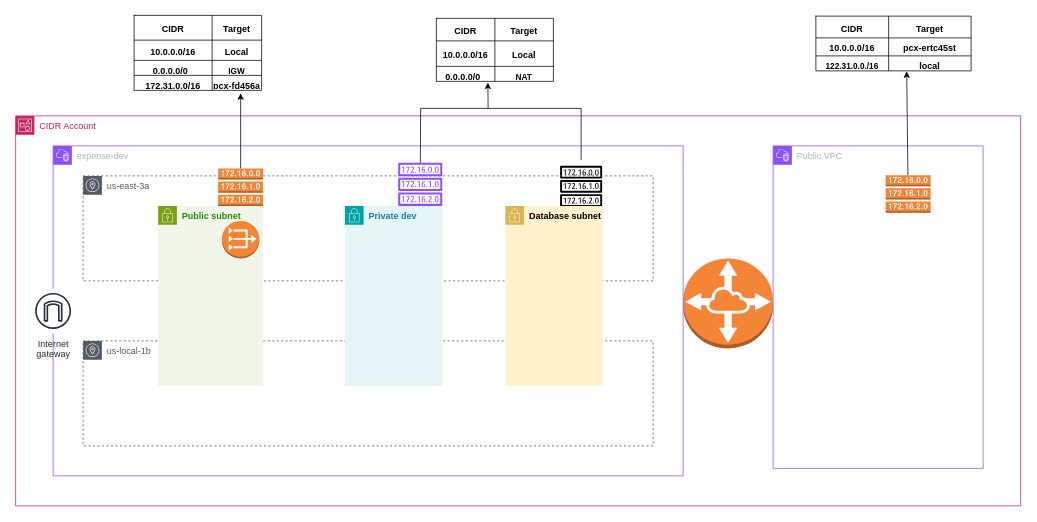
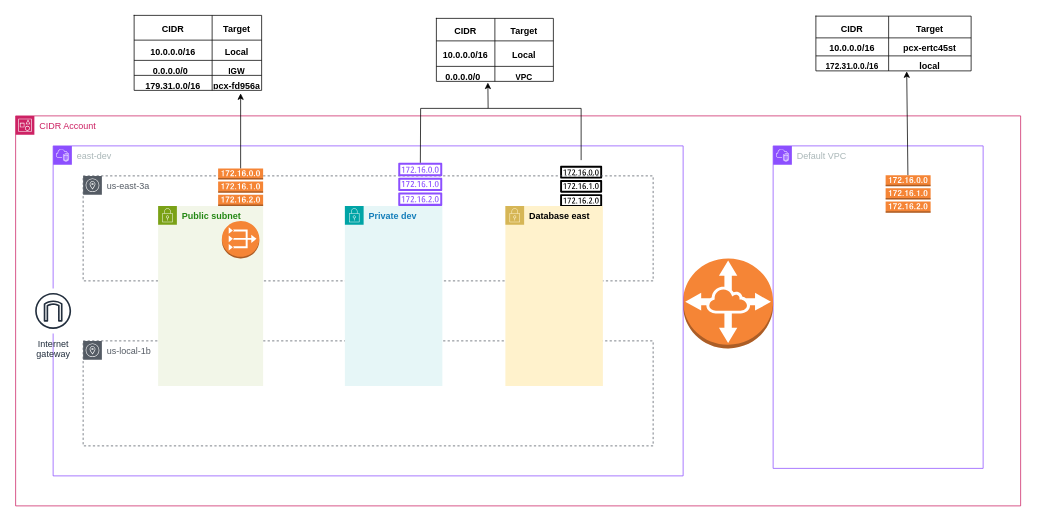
  <mxCell id="0" />
  <mxCell id="1" parent="0" />
  <mxCell id="2" value="CIDR Account" style="points=[[0,0],[0.25,0],[0.5,0],[0.75,0],[1,0],[1,0.25],[1,0.5],[1,0.75],[1,1],[0.75,1],[0.5,1],[0.25,1],[0,1],[0,0.75],[0,0.5],[0,0.25]];outlineConnect=0;gradientColor=none;html=1;whiteSpace=wrap;fontSize=12;fontStyle=0;container=1;pointerEvents=0;collapsible=0;recursiveResize=0;shape=mxgraph.aws4.group;grIcon=mxgraph.aws4.group_account;strokeColor=#CD2264;fillColor=none;verticalAlign=top;align=left;spacingLeft=30;fontColor=#CD2264;dashed=0;" vertex="1" parent="1"><mxGeometry x="20" y="154" width="1340" height="520" as="geometry" /></mxCell>
- <mxCell id="3" value="Public VPC" style="points=[[0,0],[0.25,0],[0.5,0],[0.75,0],[1,0],[1,0.25],[1,0.5],[1,0.75],[1,1],[0.75,1],[0.5,1],[0.25,1],[0,1],[0,0.75],[0,0.5],[0,0.25]];outlineConnect=0;gradientColor=none;html=1;whiteSpace=wrap;fontSize=12;fontStyle=0;container=1;pointerEvents=0;collapsible=0;recursiveResize=0;shape=mxgraph.aws4.group;grIcon=mxgraph.aws4.group_vpc2;strokeColor=#8C4FFF;fillColor=none;verticalAlign=top;align=left;spacingLeft=30;fontColor=#AAB7B8;dashed=0;" vertex="1" parent="2"><mxGeometry x="1010" y="40" width="280" height="430" as="geometry" /></mxCell>
+ <mxCell id="3" value="Default VPC" style="points=[[0,0],[0.25,0],[0.5,0],[0.75,0],[1,0],[1,0.25],[1,0.5],[1,0.75],[1,1],[0.75,1],[0.5,1],[0.25,1],[0,1],[0,0.75],[0,0.5],[0,0.25]];outlineConnect=0;gradientColor=none;html=1;whiteSpace=wrap;fontSize=12;fontStyle=0;container=1;pointerEvents=0;collapsible=0;recursiveResize=0;shape=mxgraph.aws4.group;grIcon=mxgraph.aws4.group_vpc2;strokeColor=#8C4FFF;fillColor=none;verticalAlign=top;align=left;spacingLeft=30;fontColor=#AAB7B8;dashed=0;" vertex="1" parent="2"><mxGeometry x="1010" y="40" width="280" height="430" as="geometry" /></mxCell>
  <mxCell id="4" value="" style="outlineConnect=0;dashed=0;verticalLabelPosition=bottom;verticalAlign=top;align=center;html=1;shape=mxgraph.aws3.route_table;fillColor=#F58536;gradientColor=none;" vertex="1" parent="3"><mxGeometry x="150" y="39" width="60" height="50" as="geometry" /></mxCell>
  <mxCell id="5" value="" style="outlineConnect=0;dashed=0;verticalLabelPosition=bottom;verticalAlign=top;align=center;html=1;shape=mxgraph.aws3.vpc_peering;fillColor=#F58536;gradientColor=none;" vertex="1" parent="2"><mxGeometry x="890" y="190" width="120" height="120" as="geometry" /></mxCell>
- <mxCell id="6" value="expense-dev" style="points=[[0,0],[0.25,0],[0.5,0],[0.75,0],[1,0],[1,0.25],[1,0.5],[1,0.75],[1,1],[0.75,1],[0.5,1],[0.25,1],[0,1],[0,0.75],[0,0.5],[0,0.25]];outlineConnect=0;gradientColor=none;html=1;whiteSpace=wrap;fontSize=12;fontStyle=0;container=1;pointerEvents=0;collapsible=0;recursiveResize=0;shape=mxgraph.aws4.group;grIcon=mxgraph.aws4.group_vpc2;strokeColor=#8C4FFF;fillColor=none;verticalAlign=top;align=left;spacingLeft=30;fontColor=#AAB7B8;dashed=0;" vertex="1" parent="1"><mxGeometry x="70" y="194" width="840" height="440" as="geometry" /></mxCell>
+ <mxCell id="6" value="east-dev" style="points=[[0,0],[0.25,0],[0.5,0],[0.75,0],[1,0],[1,0.25],[1,0.5],[1,0.75],[1,1],[0.75,1],[0.5,1],[0.25,1],[0,1],[0,0.75],[0,0.5],[0,0.25]];outlineConnect=0;gradientColor=none;html=1;whiteSpace=wrap;fontSize=12;fontStyle=0;container=1;pointerEvents=0;collapsible=0;recursiveResize=0;shape=mxgraph.aws4.group;grIcon=mxgraph.aws4.group_vpc2;strokeColor=#8C4FFF;fillColor=none;verticalAlign=top;align=left;spacingLeft=30;fontColor=#AAB7B8;dashed=0;" vertex="1" parent="1"><mxGeometry x="70" y="194" width="840" height="440" as="geometry" /></mxCell>
  <mxCell id="7" value="Internet&#10;gateway" style="sketch=0;outlineConnect=0;fontColor=#232F3E;gradientColor=none;strokeColor=#232F3E;fillColor=#ffffff;dashed=0;verticalLabelPosition=bottom;verticalAlign=top;align=center;html=1;fontSize=12;fontStyle=0;aspect=fixed;shape=mxgraph.aws4.resourceIcon;resIcon=mxgraph.aws4.internet_gateway;" vertex="1" parent="6"><mxGeometry x="-30" y="190" width="60" height="60" as="geometry" /></mxCell>
  <mxCell id="8" value="us-local-1b" style="sketch=0;outlineConnect=0;gradientColor=none;html=1;whiteSpace=wrap;fontSize=12;fontStyle=0;shape=mxgraph.aws4.group;grIcon=mxgraph.aws4.group_availability_zone;strokeColor=#545B64;fillColor=none;verticalAlign=top;align=left;spacingLeft=30;fontColor=#545B64;dashed=1;" vertex="1" parent="6"><mxGeometry x="40" y="260" width="760" height="140" as="geometry" /></mxCell>
  <mxCell id="9" value="" style="sketch=0;outlineConnect=0;fontColor=#232F3E;gradientColor=none;strokeColor=none;fillColor=#ffffff;dashed=0;verticalLabelPosition=bottom;verticalAlign=top;align=center;html=1;fontSize=12;fontStyle=0;aspect=fixed;shape=mxgraph.aws4.resourceIcon;resIcon=mxgraph.aws4.route_table;" vertex="1" parent="6"><mxGeometry x="669" y="19" width="70" height="70" as="geometry" /></mxCell>
  <mxCell id="10" value="us-east-3a" style="sketch=0;outlineConnect=0;gradientColor=none;html=1;whiteSpace=wrap;fontSize=12;fontStyle=0;shape=mxgraph.aws4.group;grIcon=mxgraph.aws4.group_availability_zone;strokeColor=#545B64;fillColor=none;verticalAlign=top;align=left;spacingLeft=30;fontColor=#545B64;dashed=1;" vertex="1" parent="1"><mxGeometry x="110" y="234" width="760" height="140" as="geometry" /></mxCell>
  <mxCell id="11" value="&lt;b&gt;Public subnet&lt;/b&gt;" style="points=[[0,0],[0.25,0],[0.5,0],[0.75,0],[1,0],[1,0.25],[1,0.5],[1,0.75],[1,1],[0.75,1],[0.5,1],[0.25,1],[0,1],[0,0.75],[0,0.5],[0,0.25]];outlineConnect=0;gradientColor=none;html=1;whiteSpace=wrap;fontSize=12;fontStyle=0;container=1;pointerEvents=0;collapsible=0;recursiveResize=0;shape=mxgraph.aws4.group;grIcon=mxgraph.aws4.group_security_group;grStroke=0;strokeColor=#7AA116;fillColor=#F2F6E8;verticalAlign=top;align=left;spacingLeft=30;fontColor=#248814;dashed=0;" vertex="1" parent="1"><mxGeometry x="210" y="274" width="140" height="240" as="geometry" /></mxCell>
  <mxCell id="12" value="&lt;b&gt;Private dev&lt;/b&gt;" style="points=[[0,0],[0.25,0],[0.5,0],[0.75,0],[1,0],[1,0.25],[1,0.5],[1,0.75],[1,1],[0.75,1],[0.5,1],[0.25,1],[0,1],[0,0.75],[0,0.5],[0,0.25]];outlineConnect=0;gradientColor=none;html=1;whiteSpace=wrap;fontSize=12;fontStyle=0;container=1;pointerEvents=0;collapsible=0;recursiveResize=0;shape=mxgraph.aws4.group;grIcon=mxgraph.aws4.group_security_group;grStroke=0;strokeColor=#00A4A6;fillColor=#E6F6F7;verticalAlign=top;align=left;spacingLeft=30;fontColor=#147EBA;dashed=0;" vertex="1" parent="1"><mxGeometry x="459" y="274" width="130" height="240" as="geometry" /></mxCell>
- <mxCell id="13" value="&lt;b&gt;Database subnet&lt;/b&gt;" style="points=[[0,0],[0.25,0],[0.5,0],[0.75,0],[1,0],[1,0.25],[1,0.5],[1,0.75],[1,1],[0.75,1],[0.5,1],[0.25,1],[0,1],[0,0.75],[0,0.5],[0,0.25]];outlineConnect=0;html=1;whiteSpace=wrap;fontSize=12;fontStyle=0;container=1;pointerEvents=0;collapsible=0;recursiveResize=0;shape=mxgraph.aws4.group;grIcon=mxgraph.aws4.group_security_group;grStroke=0;strokeColor=#d6b656;fillColor=#fff2cc;verticalAlign=top;align=left;spacingLeft=30;dashed=0;" vertex="1" parent="1"><mxGeometry x="673" y="274" width="130" height="240" as="geometry" /></mxCell>
+ <mxCell id="13" value="&lt;b&gt;Database east&lt;/b&gt;" style="points=[[0,0],[0.25,0],[0.5,0],[0.75,0],[1,0],[1,0.25],[1,0.5],[1,0.75],[1,1],[0.75,1],[0.5,1],[0.25,1],[0,1],[0,0.75],[0,0.5],[0,0.25]];outlineConnect=0;html=1;whiteSpace=wrap;fontSize=12;fontStyle=0;container=1;pointerEvents=0;collapsible=0;recursiveResize=0;shape=mxgraph.aws4.group;grIcon=mxgraph.aws4.group_security_group;grStroke=0;strokeColor=#d6b656;fillColor=#fff2cc;verticalAlign=top;align=left;spacingLeft=30;dashed=0;" vertex="1" parent="1"><mxGeometry x="673" y="274" width="130" height="240" as="geometry" /></mxCell>
  <mxCell id="14" value="" style="outlineConnect=0;dashed=0;verticalLabelPosition=bottom;verticalAlign=top;align=center;html=1;shape=mxgraph.aws3.route_table;fillColor=#F58536;gradientColor=none;" vertex="1" parent="1"><mxGeometry x="290" y="224" width="60" height="50" as="geometry" /></mxCell>
  <mxCell id="15" value="" style="sketch=0;outlineConnect=0;fontColor=#232F3E;gradientColor=none;fillColor=#8C4FFF;strokeColor=none;dashed=0;verticalLabelPosition=bottom;verticalAlign=top;align=center;html=1;fontSize=12;fontStyle=0;aspect=fixed;pointerEvents=1;shape=mxgraph.aws4.route_table;" vertex="1" parent="1"><mxGeometry x="530" y="216.51" width="59" height="57.49" as="geometry" /></mxCell>
  <mxCell id="16" value="" style="shape=table;startSize=0;container=1;collapsible=0;childLayout=tableLayout;fontSize=16;" vertex="1" parent="1"><mxGeometry x="178" y="20" width="170" height="100" as="geometry" /></mxCell>
  <mxCell id="17" style="shape=tableRow;horizontal=0;startSize=0;swimlaneHead=0;swimlaneBody=0;strokeColor=inherit;top=0;left=0;bottom=0;right=0;collapsible=0;dropTarget=0;fillColor=none;points=[[0,0.5],[1,0.5]];portConstraint=eastwest;fontSize=16;" vertex="1" parent="16"><mxGeometry width="170" height="33" as="geometry" /></mxCell>
  <mxCell id="18" value="&lt;font style=&quot;font-size: 12px;&quot;&gt;&lt;b&gt;CIDR&lt;/b&gt;&lt;/font&gt;" style="shape=partialRectangle;html=1;whiteSpace=wrap;connectable=0;strokeColor=inherit;overflow=hidden;fillColor=none;top=0;left=0;bottom=0;right=0;pointerEvents=1;fontSize=16;" vertex="1" parent="17"><mxGeometry width="104" height="33" as="geometry"><mxRectangle width="104" height="33" as="alternateBounds" /></mxGeometry></mxCell>
  <mxCell id="19" value="&lt;font style=&quot;font-size: 12px;&quot;&gt;&lt;b&gt;Target&lt;/b&gt;&lt;/font&gt;" style="shape=partialRectangle;html=1;whiteSpace=wrap;connectable=0;strokeColor=inherit;overflow=hidden;fillColor=none;top=0;left=0;bottom=0;right=0;pointerEvents=1;fontSize=16;" vertex="1" parent="17"><mxGeometry x="104" width="66" height="33" as="geometry"><mxRectangle width="66" height="33" as="alternateBounds" /></mxGeometry></mxCell>
  <mxCell id="20" value="" style="shape=tableRow;horizontal=0;startSize=0;swimlaneHead=0;swimlaneBody=0;strokeColor=inherit;top=0;left=0;bottom=0;right=0;collapsible=0;dropTarget=0;fillColor=none;points=[[0,0.5],[1,0.5]];portConstraint=eastwest;fontSize=16;" vertex="1" parent="16"><mxGeometry y="33" width="170" height="27" as="geometry" /></mxCell>
  <mxCell id="21" value="&lt;font style=&quot;font-size: 12px;&quot;&gt;&lt;b style=&quot;&quot;&gt;10.0.0.0/16&lt;/b&gt;&lt;/font&gt;" style="shape=partialRectangle;html=1;whiteSpace=wrap;connectable=0;strokeColor=inherit;overflow=hidden;fillColor=none;top=0;left=0;bottom=0;right=0;pointerEvents=1;fontSize=16;" vertex="1" parent="20"><mxGeometry width="104" height="27" as="geometry"><mxRectangle width="104" height="27" as="alternateBounds" /></mxGeometry></mxCell>
  <mxCell id="22" value="&lt;font style=&quot;font-size: 12px;&quot;&gt;&lt;b&gt;Local&lt;/b&gt;&lt;/font&gt;" style="shape=partialRectangle;html=1;whiteSpace=wrap;connectable=0;strokeColor=inherit;overflow=hidden;fillColor=none;top=0;left=0;bottom=0;right=0;pointerEvents=1;fontSize=16;" vertex="1" parent="20"><mxGeometry x="104" width="66" height="27" as="geometry"><mxRectangle width="66" height="27" as="alternateBounds" /></mxGeometry></mxCell>
  <mxCell id="23" value="" style="shape=tableRow;horizontal=0;startSize=0;swimlaneHead=0;swimlaneBody=0;strokeColor=inherit;top=0;left=0;bottom=0;right=0;collapsible=0;dropTarget=0;fillColor=none;points=[[0,0.5],[1,0.5]];portConstraint=eastwest;fontSize=16;" vertex="1" parent="16"><mxGeometry y="60" width="170" height="20" as="geometry" /></mxCell>
  <mxCell id="24" value="&lt;font style=&quot;font-size: 12px;&quot;&gt;&lt;b&gt;0.0.0.0/0&lt;span style=&quot;white-space: pre;&quot;&gt;&#09;&lt;/span&gt;&lt;/b&gt;&lt;/font&gt;" style="shape=partialRectangle;html=1;whiteSpace=wrap;connectable=0;strokeColor=inherit;overflow=hidden;fillColor=none;top=0;left=0;bottom=0;right=0;pointerEvents=1;fontSize=16;" vertex="1" parent="23"><mxGeometry width="104" height="20" as="geometry"><mxRectangle width="104" height="20" as="alternateBounds" /></mxGeometry></mxCell>
  <mxCell id="25" value="&lt;font style=&quot;font-size: 11px;&quot;&gt;&lt;b&gt;IGW&lt;/b&gt;&lt;/font&gt;" style="shape=partialRectangle;html=1;whiteSpace=wrap;connectable=0;strokeColor=inherit;overflow=hidden;fillColor=none;top=0;left=0;bottom=0;right=0;pointerEvents=1;fontSize=16;" vertex="1" parent="23"><mxGeometry x="104" width="66" height="20" as="geometry"><mxRectangle width="66" height="20" as="alternateBounds" /></mxGeometry></mxCell>
  <mxCell id="26" style="shape=tableRow;horizontal=0;startSize=0;swimlaneHead=0;swimlaneBody=0;strokeColor=inherit;top=0;left=0;bottom=0;right=0;collapsible=0;dropTarget=0;fillColor=none;points=[[0,0.5],[1,0.5]];portConstraint=eastwest;fontSize=16;" vertex="1" parent="16"><mxGeometry y="80" width="170" height="20" as="geometry" /></mxCell>
- <mxCell id="27" value="&lt;font style=&quot;font-size: 12px;&quot;&gt;&lt;b&gt;172.31.0.0/16&lt;/b&gt;&lt;/font&gt;" style="shape=partialRectangle;html=1;whiteSpace=wrap;connectable=0;strokeColor=inherit;overflow=hidden;fillColor=none;top=0;left=0;bottom=0;right=0;pointerEvents=1;fontSize=16;" vertex="1" parent="26"><mxGeometry width="104" height="20" as="geometry"><mxRectangle width="104" height="20" as="alternateBounds" /></mxGeometry></mxCell>
- <mxCell id="28" value="&lt;font style=&quot;font-size: 12px;&quot;&gt;&lt;b&gt;pcx-fd456a&lt;/b&gt;&lt;/font&gt;" style="shape=partialRectangle;html=1;whiteSpace=wrap;connectable=0;strokeColor=inherit;overflow=hidden;fillColor=none;top=0;left=0;bottom=0;right=0;pointerEvents=1;fontSize=16;" vertex="1" parent="26"><mxGeometry x="104" width="66" height="20" as="geometry"><mxRectangle width="66" height="20" as="alternateBounds" /></mxGeometry></mxCell>
+ <mxCell id="27" value="&lt;font style=&quot;font-size: 12px;&quot;&gt;&lt;b&gt;179.31.0.0/16&lt;/b&gt;&lt;/font&gt;" style="shape=partialRectangle;html=1;whiteSpace=wrap;connectable=0;strokeColor=inherit;overflow=hidden;fillColor=none;top=0;left=0;bottom=0;right=0;pointerEvents=1;fontSize=16;" vertex="1" parent="26"><mxGeometry width="104" height="20" as="geometry"><mxRectangle width="104" height="20" as="alternateBounds" /></mxGeometry></mxCell>
+ <mxCell id="28" value="&lt;font style=&quot;font-size: 12px;&quot;&gt;&lt;b&gt;pcx-fd956a&lt;/b&gt;&lt;/font&gt;" style="shape=partialRectangle;html=1;whiteSpace=wrap;connectable=0;strokeColor=inherit;overflow=hidden;fillColor=none;top=0;left=0;bottom=0;right=0;pointerEvents=1;fontSize=16;" vertex="1" parent="26"><mxGeometry x="104" width="66" height="20" as="geometry"><mxRectangle width="66" height="20" as="alternateBounds" /></mxGeometry></mxCell>
  <mxCell id="29" value="" style="shape=table;startSize=0;container=1;collapsible=0;childLayout=tableLayout;fontSize=16;" vertex="1" parent="1"><mxGeometry x="581" y="24" width="156" height="84.0" as="geometry" /></mxCell>
  <mxCell id="30" style="shape=tableRow;horizontal=0;startSize=0;swimlaneHead=0;swimlaneBody=0;strokeColor=inherit;top=0;left=0;bottom=0;right=0;collapsible=0;dropTarget=0;fillColor=none;points=[[0,0.5],[1,0.5]];portConstraint=eastwest;fontSize=16;" vertex="1" parent="29"><mxGeometry width="156" height="30" as="geometry" /></mxCell>
  <mxCell id="31" value="&lt;font style=&quot;font-size: 12px;&quot;&gt;&lt;b&gt;CIDR&lt;/b&gt;&lt;/font&gt;" style="shape=partialRectangle;html=1;whiteSpace=wrap;connectable=0;strokeColor=inherit;overflow=hidden;fillColor=none;top=0;left=0;bottom=0;right=0;pointerEvents=1;fontSize=16;" vertex="1" parent="30"><mxGeometry width="78" height="30" as="geometry"><mxRectangle width="78" height="30" as="alternateBounds" /></mxGeometry></mxCell>
  <mxCell id="32" value="&lt;font style=&quot;font-size: 12px;&quot;&gt;&lt;b&gt;Target&lt;/b&gt;&lt;/font&gt;" style="shape=partialRectangle;html=1;whiteSpace=wrap;connectable=0;strokeColor=inherit;overflow=hidden;fillColor=none;top=0;left=0;bottom=0;right=0;pointerEvents=1;fontSize=16;" vertex="1" parent="30"><mxGeometry x="78" width="78" height="30" as="geometry"><mxRectangle width="78" height="30" as="alternateBounds" /></mxGeometry></mxCell>
  <mxCell id="33" value="" style="shape=tableRow;horizontal=0;startSize=0;swimlaneHead=0;swimlaneBody=0;strokeColor=inherit;top=0;left=0;bottom=0;right=0;collapsible=0;dropTarget=0;fillColor=none;points=[[0,0.5],[1,0.5]];portConstraint=eastwest;fontSize=16;" vertex="1" parent="29"><mxGeometry y="30" width="156" height="34" as="geometry" /></mxCell>
  <mxCell id="34" value="&lt;font style=&quot;font-size: 12px;&quot;&gt;&lt;b style=&quot;&quot;&gt;10.0.0.0/16&lt;/b&gt;&lt;/font&gt;" style="shape=partialRectangle;html=1;whiteSpace=wrap;connectable=0;strokeColor=inherit;overflow=hidden;fillColor=none;top=0;left=0;bottom=0;right=0;pointerEvents=1;fontSize=16;" vertex="1" parent="33"><mxGeometry width="78" height="34" as="geometry"><mxRectangle width="78" height="34" as="alternateBounds" /></mxGeometry></mxCell>
  <mxCell id="35" value="&lt;font style=&quot;font-size: 12px;&quot;&gt;&lt;b&gt;Local&lt;/b&gt;&lt;/font&gt;" style="shape=partialRectangle;html=1;whiteSpace=wrap;connectable=0;strokeColor=inherit;overflow=hidden;fillColor=none;top=0;left=0;bottom=0;right=0;pointerEvents=1;fontSize=16;" vertex="1" parent="33"><mxGeometry x="78" width="78" height="34" as="geometry"><mxRectangle width="78" height="34" as="alternateBounds" /></mxGeometry></mxCell>
  <mxCell id="36" value="" style="shape=tableRow;horizontal=0;startSize=0;swimlaneHead=0;swimlaneBody=0;strokeColor=inherit;top=0;left=0;bottom=0;right=0;collapsible=0;dropTarget=0;fillColor=none;points=[[0,0.5],[1,0.5]];portConstraint=eastwest;fontSize=16;" vertex="1" parent="29"><mxGeometry y="64" width="156" height="20" as="geometry" /></mxCell>
  <mxCell id="37" value="&lt;font style=&quot;font-size: 12px;&quot;&gt;&lt;b&gt;0.0.0.0/0&lt;span style=&quot;white-space: pre;&quot;&gt;&#09;&lt;/span&gt;&lt;/b&gt;&lt;/font&gt;" style="shape=partialRectangle;html=1;whiteSpace=wrap;connectable=0;strokeColor=inherit;overflow=hidden;fillColor=none;top=0;left=0;bottom=0;right=0;pointerEvents=1;fontSize=16;" vertex="1" parent="36"><mxGeometry width="78" height="20" as="geometry"><mxRectangle width="78" height="20" as="alternateBounds" /></mxGeometry></mxCell>
- <mxCell id="38" value="&lt;font style=&quot;font-size: 11px;&quot;&gt;&lt;b&gt;NAT&lt;/b&gt;&lt;/font&gt;" style="shape=partialRectangle;html=1;whiteSpace=wrap;connectable=0;strokeColor=inherit;overflow=hidden;fillColor=none;top=0;left=0;bottom=0;right=0;pointerEvents=1;fontSize=16;" vertex="1" parent="36"><mxGeometry x="78" width="78" height="20" as="geometry"><mxRectangle width="78" height="20" as="alternateBounds" /></mxGeometry></mxCell>
+ <mxCell id="38" value="&lt;font style=&quot;font-size: 11px;&quot;&gt;&lt;b&gt;VPC&lt;/b&gt;&lt;/font&gt;" style="shape=partialRectangle;html=1;whiteSpace=wrap;connectable=0;strokeColor=inherit;overflow=hidden;fillColor=none;top=0;left=0;bottom=0;right=0;pointerEvents=1;fontSize=16;" vertex="1" parent="36"><mxGeometry x="78" width="78" height="20" as="geometry"><mxRectangle width="78" height="20" as="alternateBounds" /></mxGeometry></mxCell>
  <mxCell id="39" value="" style="shape=table;startSize=0;container=1;collapsible=0;childLayout=tableLayout;fontSize=16;" vertex="1" parent="1"><mxGeometry x="1087" y="21" width="207" height="73.0" as="geometry" /></mxCell>
  <mxCell id="40" style="shape=tableRow;horizontal=0;startSize=0;swimlaneHead=0;swimlaneBody=0;strokeColor=inherit;top=0;left=0;bottom=0;right=0;collapsible=0;dropTarget=0;fillColor=none;points=[[0,0.5],[1,0.5]];portConstraint=eastwest;fontSize=16;" vertex="1" parent="39"><mxGeometry width="207" height="29" as="geometry" /></mxCell>
  <mxCell id="41" value="&lt;font style=&quot;font-size: 12px;&quot;&gt;&lt;b&gt;CIDR&lt;/b&gt;&lt;/font&gt;" style="shape=partialRectangle;html=1;whiteSpace=wrap;connectable=0;strokeColor=inherit;overflow=hidden;fillColor=none;top=0;left=0;bottom=0;right=0;pointerEvents=1;fontSize=16;" vertex="1" parent="40"><mxGeometry width="97" height="29" as="geometry"><mxRectangle width="97" height="29" as="alternateBounds" /></mxGeometry></mxCell>
  <mxCell id="42" value="&lt;font style=&quot;font-size: 12px;&quot;&gt;&lt;b&gt;Target&lt;/b&gt;&lt;/font&gt;" style="shape=partialRectangle;html=1;whiteSpace=wrap;connectable=0;strokeColor=inherit;overflow=hidden;fillColor=none;top=0;left=0;bottom=0;right=0;pointerEvents=1;fontSize=16;" vertex="1" parent="40"><mxGeometry x="97" width="110" height="29" as="geometry"><mxRectangle width="110" height="29" as="alternateBounds" /></mxGeometry></mxCell>
  <mxCell id="43" value="" style="shape=tableRow;horizontal=0;startSize=0;swimlaneHead=0;swimlaneBody=0;strokeColor=inherit;top=0;left=0;bottom=0;right=0;collapsible=0;dropTarget=0;fillColor=none;points=[[0,0.5],[1,0.5]];portConstraint=eastwest;fontSize=16;" vertex="1" parent="39"><mxGeometry y="29" width="207" height="24" as="geometry" /></mxCell>
  <mxCell id="44" value="&lt;font style=&quot;font-size: 12px;&quot;&gt;&lt;b style=&quot;&quot;&gt;10.0.0.0/16&lt;/b&gt;&lt;/font&gt;" style="shape=partialRectangle;html=1;whiteSpace=wrap;connectable=0;strokeColor=inherit;overflow=hidden;fillColor=none;top=0;left=0;bottom=0;right=0;pointerEvents=1;fontSize=16;" vertex="1" parent="43"><mxGeometry width="97" height="24" as="geometry"><mxRectangle width="97" height="24" as="alternateBounds" /></mxGeometry></mxCell>
  <mxCell id="45" value="&lt;font style=&quot;font-size: 12px;&quot;&gt;&lt;b&gt;pcx-ertc45st&lt;/b&gt;&lt;/font&gt;" style="shape=partialRectangle;html=1;whiteSpace=wrap;connectable=0;strokeColor=inherit;overflow=hidden;fillColor=none;top=0;left=0;bottom=0;right=0;pointerEvents=1;fontSize=16;" vertex="1" parent="43"><mxGeometry x="97" width="110" height="24" as="geometry"><mxRectangle width="110" height="24" as="alternateBounds" /></mxGeometry></mxCell>
  <mxCell id="46" style="shape=tableRow;horizontal=0;startSize=0;swimlaneHead=0;swimlaneBody=0;strokeColor=inherit;top=0;left=0;bottom=0;right=0;collapsible=0;dropTarget=0;fillColor=none;points=[[0,0.5],[1,0.5]];portConstraint=eastwest;fontSize=16;" vertex="1" parent="39"><mxGeometry y="53" width="207" height="20" as="geometry" /></mxCell>
- <mxCell id="47" value="&lt;font style=&quot;font-size: 11px;&quot;&gt;&lt;b&gt;122.31.0.0./16&lt;/b&gt;&lt;/font&gt;" style="shape=partialRectangle;html=1;whiteSpace=wrap;connectable=0;strokeColor=inherit;overflow=hidden;fillColor=none;top=0;left=0;bottom=0;right=0;pointerEvents=1;fontSize=16;" vertex="1" parent="46"><mxGeometry width="97" height="20" as="geometry"><mxRectangle width="97" height="20" as="alternateBounds" /></mxGeometry></mxCell>
+ <mxCell id="47" value="&lt;font style=&quot;font-size: 11px;&quot;&gt;&lt;b&gt;172.31.0.0./16&lt;/b&gt;&lt;/font&gt;" style="shape=partialRectangle;html=1;whiteSpace=wrap;connectable=0;strokeColor=inherit;overflow=hidden;fillColor=none;top=0;left=0;bottom=0;right=0;pointerEvents=1;fontSize=16;" vertex="1" parent="46"><mxGeometry width="97" height="20" as="geometry"><mxRectangle width="97" height="20" as="alternateBounds" /></mxGeometry></mxCell>
  <mxCell id="48" value="&lt;font style=&quot;font-size: 12px;&quot;&gt;&lt;b&gt;local&lt;/b&gt;&lt;/font&gt;" style="shape=partialRectangle;html=1;whiteSpace=wrap;connectable=0;strokeColor=inherit;overflow=hidden;fillColor=none;top=0;left=0;bottom=0;right=0;pointerEvents=1;fontSize=16;" vertex="1" parent="46"><mxGeometry x="97" width="110" height="20" as="geometry"><mxRectangle width="110" height="20" as="alternateBounds" /></mxGeometry></mxCell>
  <mxCell id="49" value="" style="outlineConnect=0;dashed=0;verticalLabelPosition=bottom;verticalAlign=top;align=center;html=1;shape=mxgraph.aws3.vpc_nat_gateway;fillColor=#F58536;gradientColor=none;" vertex="1" parent="1"><mxGeometry x="295" y="294" width="50" height="50" as="geometry" /></mxCell>
  <mxCell id="50" value="" style="endArrow=classic;html=1;rounded=0;" edge="1" parent="1" source="14"><mxGeometry width="50" height="50" relative="1" as="geometry"><mxPoint x="670" y="-6" as="sourcePoint" /><mxPoint x="320" y="124" as="targetPoint" /></mxGeometry></mxCell>
  <mxCell id="51" value="" style="endArrow=classic;html=1;rounded=0;entryX=0.44;entryY=1.08;entryDx=0;entryDy=0;entryPerimeter=0;" edge="1" parent="1" source="15" target="36"><mxGeometry width="50" height="50" relative="1" as="geometry"><mxPoint x="559.08" y="207" as="sourcePoint" /><mxPoint x="559.08" y="107" as="targetPoint" /><Array as="points"><mxPoint x="560" y="144" /><mxPoint x="650" y="144" /></Array></mxGeometry></mxCell>
  <mxCell id="52" value="" style="endArrow=classic;html=1;rounded=0;entryX=0.585;entryY=1.033;entryDx=0;entryDy=0;entryPerimeter=0;" edge="1" parent="1" source="4" target="46"><mxGeometry width="50" height="50" relative="1" as="geometry"><mxPoint x="395" y="244" as="sourcePoint" /><mxPoint x="395" y="144" as="targetPoint" /></mxGeometry></mxCell>
  <mxCell id="53" value="" style="endArrow=none;html=1;rounded=0;" edge="1" parent="1" target="9"><mxGeometry width="50" height="50" relative="1" as="geometry"><mxPoint x="650" y="144" as="sourcePoint" /><mxPoint x="730" y="94" as="targetPoint" /><Array as="points"><mxPoint x="774" y="144" /></Array></mxGeometry></mxCell>
